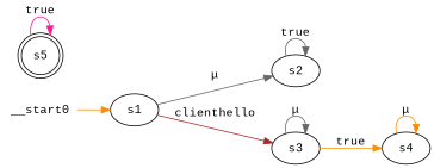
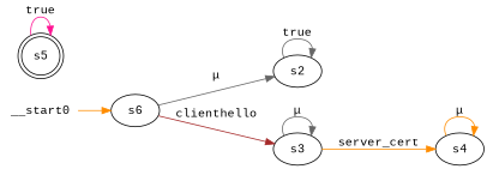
  digraph {
    fontname="Liberation Mono"
    rankdir=LR
    node [fontname="Liberation Mono"]
    edge [color=gray40 fontname="Liberation Mono"]
-   n1 [label=s1]
+   n1 [label=s6]
    n2 [label=s2]
    n3 [label=s3]
    n4 [label=s4]
    n5 [label=s5 shape=doublecircle]
    __start0 [shape=none]
    n1 -> n2 [label="μ"]
    n1 -> n3 [color=brown label=clienthello]
    n2 -> n2 [label=true]
    n3 -> n3 [label="μ"]
-   n3 -> n4 [color=darkorange label=true]
+   n3 -> n4 [color=darkorange label=server_cert]
    n4 -> n4 [color=darkorange label="μ"]
    n5 -> n5 [color=deeppink label=true]
    __start0 -> n1 [color=darkorange]
  }
